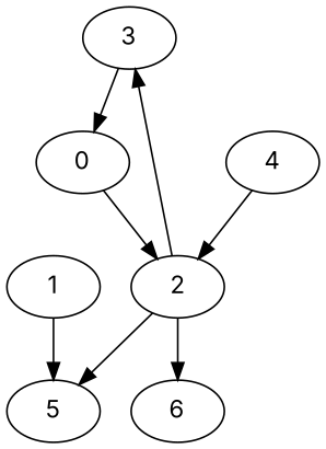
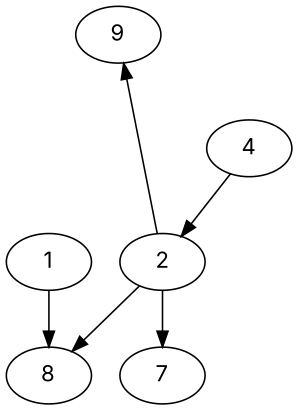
  digraph {
    fontname=Inter
    node [fontname=Inter]
    edge [fontname=Inter]
-   3
-   0
+   3 [label=9]
    2
-   5
-   6
+   5 [label=8]
+   6 [label=7]
    4
    1
-   3 -> 0
-   0 -> 2
    2 -> 3
    2 -> 5
    2 -> 6
    4 -> 2
    1 -> 5
  }
